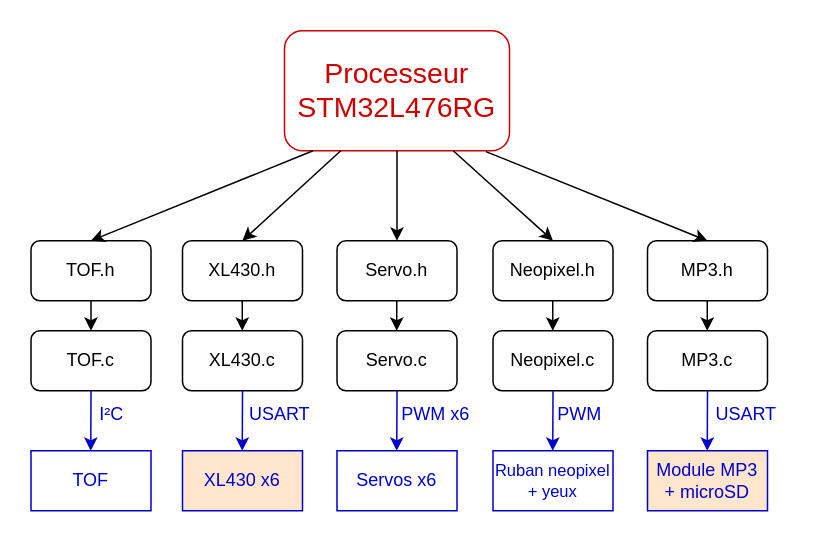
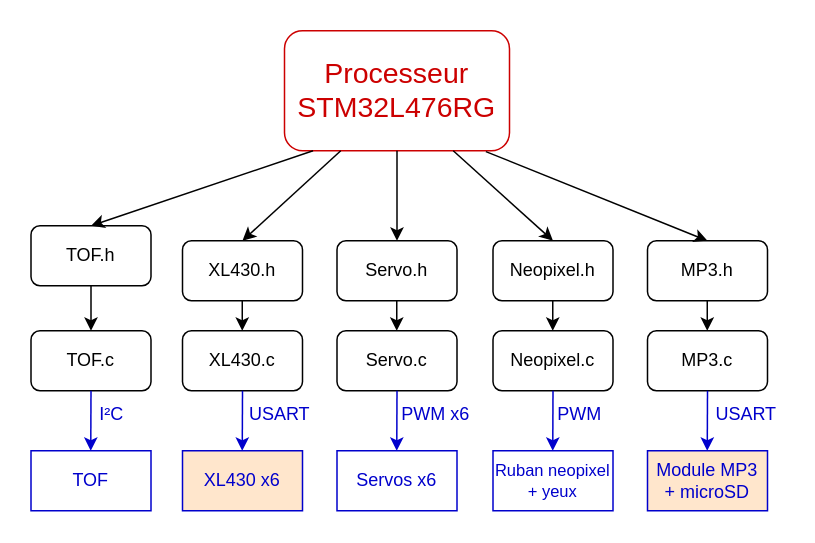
  <mxCell id="0" />
  <mxCell id="1" parent="0" />
  <mxCell id="2" value="&lt;div style=&quot;font-size: 19px;&quot;&gt;&lt;font style=&quot;font-size: 19px;&quot; color=&quot;#cc0000&quot;&gt;Processeur&lt;/font&gt;&lt;/div&gt;&lt;div style=&quot;font-size: 19px;&quot;&gt;&lt;font style=&quot;font-size: 19px;&quot; color=&quot;#cc0000&quot;&gt;STM32L476RG&lt;/font&gt;&lt;font style=&quot;font-size: 19px;&quot; color=&quot;#cc0000&quot;&gt;&lt;br&gt;&lt;/font&gt;&lt;/div&gt;" style="rounded=1;whiteSpace=wrap;html=1;strokeColor=#CC0000;" vertex="1" parent="1"><mxGeometry x="189" y="20" width="150" height="80" as="geometry" /></mxCell>
- <mxCell id="3" value="TOF.h" style="rounded=1;whiteSpace=wrap;html=1;" vertex="1" parent="1"><mxGeometry x="20" y="160" width="80" height="40" as="geometry" /></mxCell>
+ <mxCell id="3" value="TOF.h" style="rounded=1;whiteSpace=wrap;html=1;" vertex="1" parent="1"><mxGeometry x="20" y="150" width="80" height="40" as="geometry" /></mxCell>
  <mxCell id="4" value="TOF.c" style="rounded=1;whiteSpace=wrap;html=1;" vertex="1" parent="1"><mxGeometry x="20" y="220" width="80" height="40" as="geometry" /></mxCell>
  <mxCell id="5" value="&lt;font color=&quot;#0000cc&quot;&gt;TOF&lt;/font&gt;" style="rounded=0;whiteSpace=wrap;html=1;strokeColor=#0000CC;" vertex="1" parent="1"><mxGeometry x="20" y="300" width="80" height="40" as="geometry" /></mxCell>
  <mxCell id="6" value="XL430.h" style="rounded=1;whiteSpace=wrap;html=1;" vertex="1" parent="1"><mxGeometry x="121" y="160" width="80" height="40" as="geometry" /></mxCell>
  <mxCell id="7" value="XL430.c" style="rounded=1;whiteSpace=wrap;html=1;" vertex="1" parent="1"><mxGeometry x="121" y="220" width="80" height="40" as="geometry" /></mxCell>
  <mxCell id="8" value="&lt;font color=&quot;#0000cc&quot;&gt;XL430 x6&lt;/font&gt;" style="rounded=0;whiteSpace=wrap;html=1;strokeColor=#0000CC;fillColor=#ffe6cc;" vertex="1" parent="1"><mxGeometry x="121" y="300" width="80" height="40" as="geometry" /></mxCell>
  <mxCell id="9" value="Servo.h" style="rounded=1;whiteSpace=wrap;html=1;" vertex="1" parent="1"><mxGeometry x="224" y="160" width="80" height="40" as="geometry" /></mxCell>
  <mxCell id="10" value="Servo.c" style="rounded=1;whiteSpace=wrap;html=1;" vertex="1" parent="1"><mxGeometry x="224" y="220" width="80" height="40" as="geometry" /></mxCell>
  <mxCell id="11" value="&lt;font color=&quot;#0000cc&quot;&gt;Servos x6&lt;/font&gt;" style="rounded=0;whiteSpace=wrap;html=1;strokeColor=#0000CC;" vertex="1" parent="1"><mxGeometry x="224" y="300" width="80" height="40" as="geometry" /></mxCell>
  <mxCell id="12" value="Neopixel.h" style="rounded=1;whiteSpace=wrap;html=1;" vertex="1" parent="1"><mxGeometry x="328" y="160" width="80" height="40" as="geometry" /></mxCell>
  <mxCell id="13" value="Neopixel.c" style="rounded=1;whiteSpace=wrap;html=1;" vertex="1" parent="1"><mxGeometry x="328" y="220" width="80" height="40" as="geometry" /></mxCell>
  <mxCell id="14" value="&lt;div style=&quot;font-size: 11px;&quot;&gt;&lt;font style=&quot;font-size: 11px;&quot; color=&quot;#0000cc&quot;&gt;Ruban neopixel&lt;/font&gt;&lt;/div&gt;&lt;div style=&quot;font-size: 11px;&quot;&gt;&lt;font style=&quot;font-size: 11px;&quot; color=&quot;#0000cc&quot;&gt;+ yeux&lt;/font&gt;&lt;font style=&quot;font-size: 11px;&quot;&gt;&lt;br&gt;&lt;/font&gt;&lt;/div&gt;" style="rounded=0;whiteSpace=wrap;html=1;strokeColor=#0000CC;" vertex="1" parent="1"><mxGeometry x="328" y="300" width="80" height="40" as="geometry" /></mxCell>
  <mxCell id="15" value="MP3.h" style="rounded=1;whiteSpace=wrap;html=1;" vertex="1" parent="1"><mxGeometry x="431" y="160" width="80" height="40" as="geometry" /></mxCell>
  <mxCell id="16" value="MP3.c" style="rounded=1;whiteSpace=wrap;html=1;" vertex="1" parent="1"><mxGeometry x="431" y="220" width="80" height="40" as="geometry" /></mxCell>
  <mxCell id="17" value="&lt;div&gt;&lt;font color=&quot;#0000cc&quot;&gt;Module MP3&lt;/font&gt;&lt;/div&gt;&lt;div&gt;&lt;font color=&quot;#0000cc&quot;&gt;+ microSD&lt;/font&gt;&lt;br&gt;&lt;/div&gt;" style="rounded=0;whiteSpace=wrap;html=1;strokeColor=#0000CC;fillColor=#ffe6cc;" vertex="1" parent="1"><mxGeometry x="431" y="300" width="80" height="40" as="geometry" /></mxCell>
  <mxCell id="18" value="" style="endArrow=classic;html=1;rounded=0;entryX=0.5;entryY=0;entryDx=0;entryDy=0;exitX=0.127;exitY=1;exitDx=0;exitDy=0;exitPerimeter=0;" edge="1" parent="1" source="2" target="3"><mxGeometry width="50" height="50" relative="1" as="geometry"><mxPoint x="334" y="210" as="sourcePoint" /><mxPoint x="384" y="160" as="targetPoint" /></mxGeometry></mxCell>
  <mxCell id="19" value="" style="endArrow=classic;html=1;rounded=0;entryX=0.5;entryY=0;entryDx=0;entryDy=0;exitX=0.25;exitY=1;exitDx=0;exitDy=0;" edge="1" parent="1" source="2" target="6"><mxGeometry width="50" height="50" relative="1" as="geometry"><mxPoint x="224" y="110" as="sourcePoint" /><mxPoint x="384" y="160" as="targetPoint" /></mxGeometry></mxCell>
  <mxCell id="20" value="" style="endArrow=classic;html=1;rounded=0;entryX=0.5;entryY=0;entryDx=0;entryDy=0;exitX=0.5;exitY=1;exitDx=0;exitDy=0;" edge="1" parent="1" source="2" target="9"><mxGeometry width="50" height="50" relative="1" as="geometry"><mxPoint x="334" y="210" as="sourcePoint" /><mxPoint x="384" y="160" as="targetPoint" /></mxGeometry></mxCell>
  <mxCell id="21" value="" style="endArrow=classic;html=1;rounded=0;entryX=0.5;entryY=0;entryDx=0;entryDy=0;exitX=0.75;exitY=1;exitDx=0;exitDy=0;" edge="1" parent="1" source="2" target="12"><mxGeometry width="50" height="50" relative="1" as="geometry"><mxPoint x="334" y="210" as="sourcePoint" /><mxPoint x="384" y="160" as="targetPoint" /></mxGeometry></mxCell>
  <mxCell id="22" value="" style="endArrow=classic;html=1;rounded=0;entryX=0.5;entryY=0;entryDx=0;entryDy=0;exitX=0.895;exitY=1.007;exitDx=0;exitDy=0;exitPerimeter=0;" edge="1" parent="1" source="2" target="15"><mxGeometry width="50" height="50" relative="1" as="geometry"><mxPoint x="334" y="210" as="sourcePoint" /><mxPoint x="384" y="160" as="targetPoint" /></mxGeometry></mxCell>
  <mxCell id="23" value="" style="endArrow=classic;html=1;rounded=0;entryX=0.5;entryY=0;entryDx=0;entryDy=0;exitX=0.5;exitY=1;exitDx=0;exitDy=0;" edge="1" parent="1" source="3" target="4"><mxGeometry width="50" height="50" relative="1" as="geometry"><mxPoint x="320" y="230" as="sourcePoint" /><mxPoint x="370" y="180" as="targetPoint" /></mxGeometry></mxCell>
  <mxCell id="24" value="" style="endArrow=classic;html=1;rounded=0;entryX=0.5;entryY=0;entryDx=0;entryDy=0;exitX=0.5;exitY=1;exitDx=0;exitDy=0;" edge="1" parent="1"><mxGeometry width="50" height="50" relative="1" as="geometry"><mxPoint x="160.84" y="200" as="sourcePoint" /><mxPoint x="160.84" y="220" as="targetPoint" /></mxGeometry></mxCell>
  <mxCell id="25" value="" style="endArrow=classic;html=1;rounded=0;entryX=0.5;entryY=0;entryDx=0;entryDy=0;exitX=0.5;exitY=1;exitDx=0;exitDy=0;" edge="1" parent="1"><mxGeometry width="50" height="50" relative="1" as="geometry"><mxPoint x="263.84" y="200" as="sourcePoint" /><mxPoint x="263.84" y="220" as="targetPoint" /></mxGeometry></mxCell>
  <mxCell id="26" value="" style="endArrow=classic;html=1;rounded=0;entryX=0.5;entryY=0;entryDx=0;entryDy=0;exitX=0.5;exitY=1;exitDx=0;exitDy=0;" edge="1" parent="1"><mxGeometry width="50" height="50" relative="1" as="geometry"><mxPoint x="367.84" y="200" as="sourcePoint" /><mxPoint x="367.84" y="220" as="targetPoint" /></mxGeometry></mxCell>
  <mxCell id="27" value="" style="endArrow=classic;html=1;rounded=0;entryX=0.5;entryY=0;entryDx=0;entryDy=0;exitX=0.5;exitY=1;exitDx=0;exitDy=0;" edge="1" parent="1"><mxGeometry width="50" height="50" relative="1" as="geometry"><mxPoint x="470.84" y="200" as="sourcePoint" /><mxPoint x="470.84" y="220" as="targetPoint" /></mxGeometry></mxCell>
  <mxCell id="28" value="" style="endArrow=classic;html=1;rounded=0;entryX=0.5;entryY=0;entryDx=0;entryDy=0;exitX=0.5;exitY=1;exitDx=0;exitDy=0;strokeColor=#0000CC;" edge="1" parent="1" source="4"><mxGeometry width="50" height="50" relative="1" as="geometry"><mxPoint x="59.84" y="280" as="sourcePoint" /><mxPoint x="59.84" y="300" as="targetPoint" /></mxGeometry></mxCell>
  <mxCell id="29" value="" style="endArrow=classic;html=1;rounded=0;entryX=0.5;entryY=0;entryDx=0;entryDy=0;exitX=0.5;exitY=1;exitDx=0;exitDy=0;strokeColor=#0000CC;" edge="1" parent="1"><mxGeometry width="50" height="50" relative="1" as="geometry"><mxPoint x="161" y="260" as="sourcePoint" /><mxPoint x="160.84" y="300" as="targetPoint" /></mxGeometry></mxCell>
  <mxCell id="30" value="" style="endArrow=classic;html=1;rounded=0;entryX=0.5;entryY=0;entryDx=0;entryDy=0;exitX=0.5;exitY=1;exitDx=0;exitDy=0;strokeColor=#0000CC;" edge="1" parent="1"><mxGeometry width="50" height="50" relative="1" as="geometry"><mxPoint x="264" y="260" as="sourcePoint" /><mxPoint x="263.84" y="300" as="targetPoint" /></mxGeometry></mxCell>
  <mxCell id="31" value="" style="endArrow=classic;html=1;rounded=0;entryX=0.5;entryY=0;entryDx=0;entryDy=0;exitX=0.5;exitY=1;exitDx=0;exitDy=0;strokeColor=#0000CC;" edge="1" parent="1"><mxGeometry width="50" height="50" relative="1" as="geometry"><mxPoint x="368" y="260" as="sourcePoint" /><mxPoint x="367.84" y="300" as="targetPoint" /></mxGeometry></mxCell>
  <mxCell id="32" value="" style="endArrow=classic;html=1;rounded=0;entryX=0.5;entryY=0;entryDx=0;entryDy=0;exitX=0.5;exitY=1;exitDx=0;exitDy=0;strokeColor=#0000CC;" edge="1" parent="1"><mxGeometry width="50" height="50" relative="1" as="geometry"><mxPoint x="471" y="260" as="sourcePoint" /><mxPoint x="470.84" y="300" as="targetPoint" /></mxGeometry></mxCell>
  <mxCell id="33" value="&lt;font color=&quot;#0000cc&quot;&gt;I²C&lt;/font&gt;" style="text;html=1;align=center;verticalAlign=middle;whiteSpace=wrap;rounded=0;" vertex="1" parent="1"><mxGeometry x="54" y="266" width="40" height="20" as="geometry" /></mxCell>
  <mxCell id="34" value="&lt;font color=&quot;#0000cc&quot;&gt;USART&lt;/font&gt;" style="text;html=1;align=center;verticalAlign=middle;whiteSpace=wrap;rounded=0;" vertex="1" parent="1"><mxGeometry x="166" y="266" width="40" height="20" as="geometry" /></mxCell>
  <mxCell id="35" value="&lt;font color=&quot;#0000cc&quot;&gt;PWM x6&lt;/font&gt;" style="text;html=1;align=center;verticalAlign=middle;whiteSpace=wrap;rounded=0;" vertex="1" parent="1"><mxGeometry x="266" y="266" width="48" height="20" as="geometry" /></mxCell>
  <mxCell id="36" value="&lt;font color=&quot;#0000cc&quot;&gt;PWM&lt;/font&gt;" style="text;html=1;align=center;verticalAlign=middle;whiteSpace=wrap;rounded=0;" vertex="1" parent="1"><mxGeometry x="362" y="266" width="48" height="20" as="geometry" /></mxCell>
  <mxCell id="37" value="&lt;font color=&quot;#0000cc&quot;&gt;USART&lt;/font&gt;" style="text;html=1;align=center;verticalAlign=middle;whiteSpace=wrap;rounded=0;" vertex="1" parent="1"><mxGeometry x="473" y="266" width="48" height="20" as="geometry" /></mxCell>
